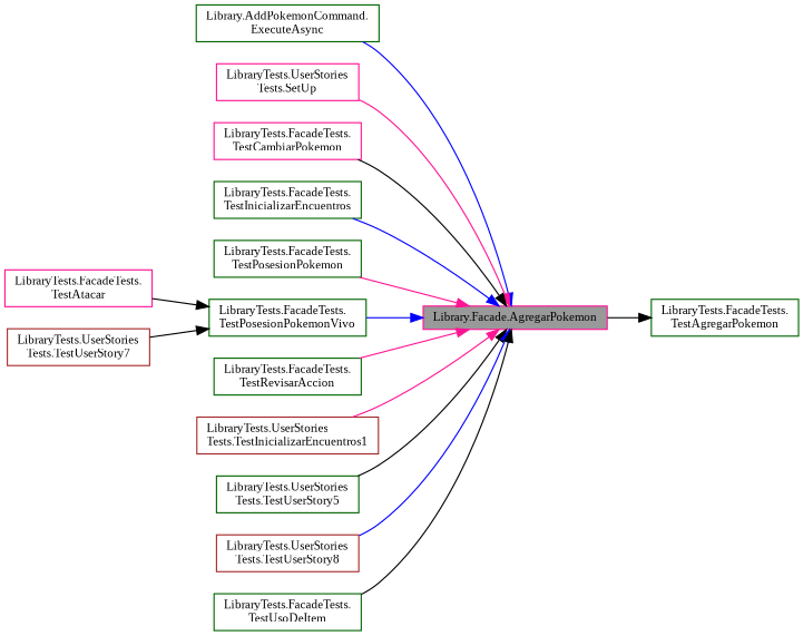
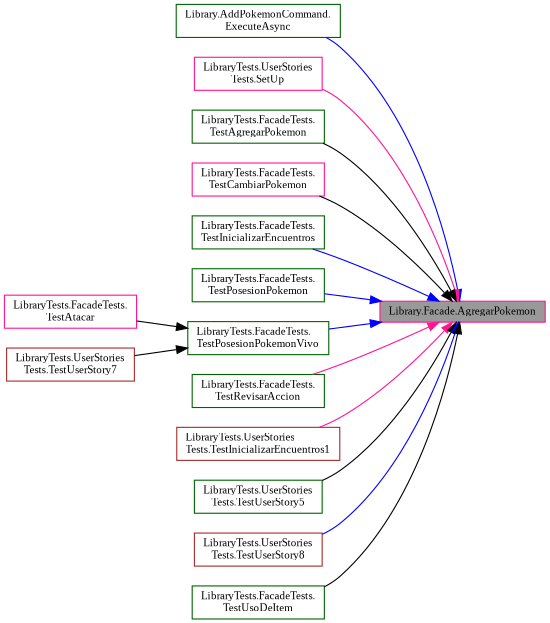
  digraph {
    fontname="Liberation Serif"
    rankdir=RL
    node [color=darkgreen fillcolor=white fontname="Liberation Serif" fontsize=10 shape=box style=filled]
    edge [color=black dir=back fontname="Liberation Serif" fontsize=10 labelfontname=Helvetica labelfontsize=10 style=solid]
    n1 [color=deeppink fillcolor=grey60 fontcolor=black height=0.2 label="Library.Facade.AgregarPokemon" width=0.4]
    n2 [height=0.2 label="Library.AddPokemonCommand.\lExecuteAsync" width=0.4]
    n3 [color=deeppink height=0.2 label="LibraryTests.UserStories\lTests.SetUp" width=0.4]
    n4 [height=0.2 label="LibraryTests.FacadeTests.\lTestAgregarPokemon" width=0.4]
    n5 [color=deeppink height=0.2 label="LibraryTests.FacadeTests.\lTestCambiarPokemon" width=0.4]
    n6 [height=0.2 label="LibraryTests.FacadeTests.\lTestInicializarEncuentros" width=0.4]
    n7 [height=0.2 label="LibraryTests.FacadeTests.\lTestPosesionPokemon" width=0.4]
    n8 [height=0.2 label="LibraryTests.FacadeTests.\lTestPosesionPokemonVivo" width=0.4]
    n9 [height=0.2 label="LibraryTests.FacadeTests.\lTestRevisarAccion" width=0.4]
    n10 [color=brown height=0.2 label="LibraryTests.UserStories\lTests.TestInicializarEncuentros1" width=0.4]
    n11 [height=0.2 label="LibraryTests.UserStories\lTests.TestUserStory5" width=0.4]
    n12 [color=brown height=0.2 label="LibraryTests.UserStories\lTests.TestUserStory8" width=0.4]
    n13 [height=0.2 label="LibraryTests.FacadeTests.\lTestUsoDeItem" width=0.4]
    n14 [color=deeppink height=0.2 label="LibraryTests.FacadeTests.\lTestAtacar" width=0.4]
    n15 [color=brown height=0.2 label="LibraryTests.UserStories\lTests.TestUserStory7" width=0.4]
    n1 -> n2 [color=blue]
    n1 -> n3 [color=deeppink]
-   n4 -> n1
+   n1 -> n4
    n1 -> n5
    n1 -> n6 [color=blue]
-   n1 -> n7 [color=deeppink]
+   n1 -> n7 [color=blue]
    n1 -> n8 [color=blue]
    n1 -> n9 [color=deeppink]
    n1 -> n10 [color=deeppink]
    n1 -> n11
    n1 -> n12 [color=blue]
    n1 -> n13
    n8 -> n14
    n8 -> n15
  }
